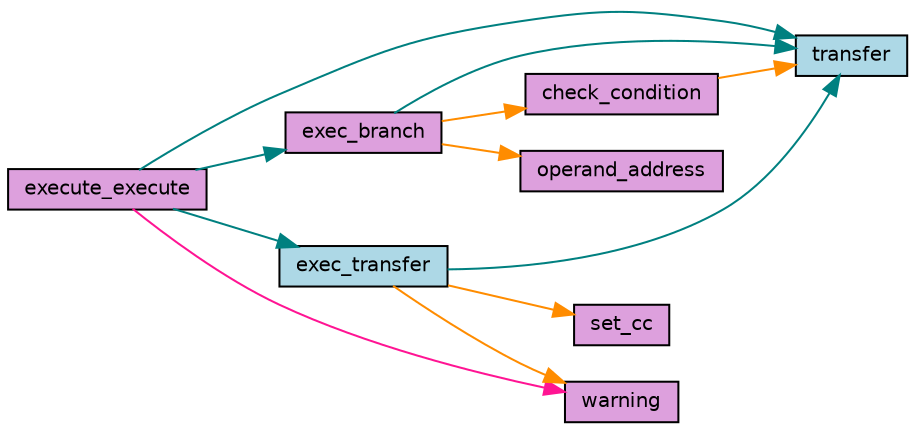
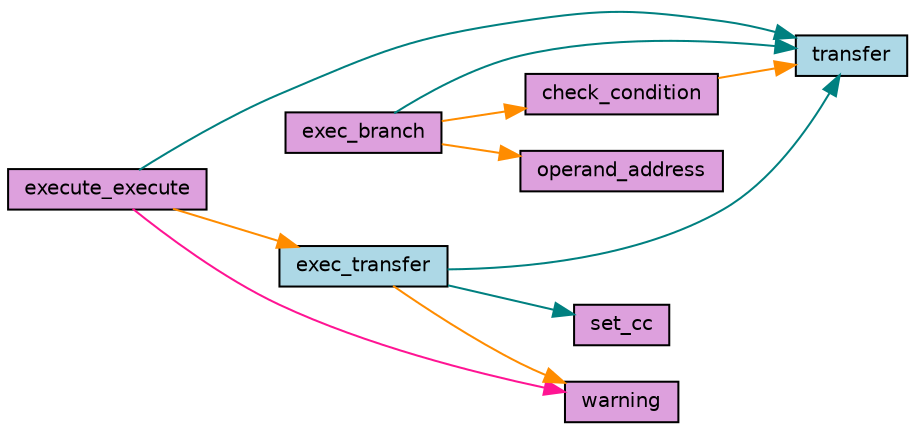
  digraph {
    fontname="DejaVu Sans"
    rankdir=LR
    node [color=black fillcolor=plum fontname="DejaVu Sans" fontsize=10 shape=record style=filled]
    edge [color=teal fontname="DejaVu Sans" fontsize=10 labelfontname=FreeSans labelfontsize=10 style=solid]
    n1 [fontcolor=black height=0.2 label=execute_execute width=0.4]
    n2 [fillcolor=lightblue height=0.2 label=transfer width=0.4]
    n3 [height=0.2 label=exec_branch width=0.4]
    n4 [fillcolor=lightblue height=0.2 label=exec_transfer width=0.4]
    n5 [height=0.2 label=warning width=0.4]
    n6 [height=0.2 label=check_condition width=0.4]
    n7 [height=0.2 label=operand_address width=0.4]
    n8 [height=0.2 label=set_cc width=0.4]
    n1 -> n2
-   n1 -> n3
-   n1 -> n4
+   n1 -> n4 [color=darkorange]
    n1 -> n5 [color=deeppink]
    n3 -> n2
    n3 -> n6 [color=darkorange]
    n3 -> n7 [color=darkorange]
    n4 -> n2
    n4 -> n5 [color=darkorange]
-   n4 -> n8 [color=darkorange]
+   n4 -> n8
    n6 -> n2 [color=darkorange]
  }
